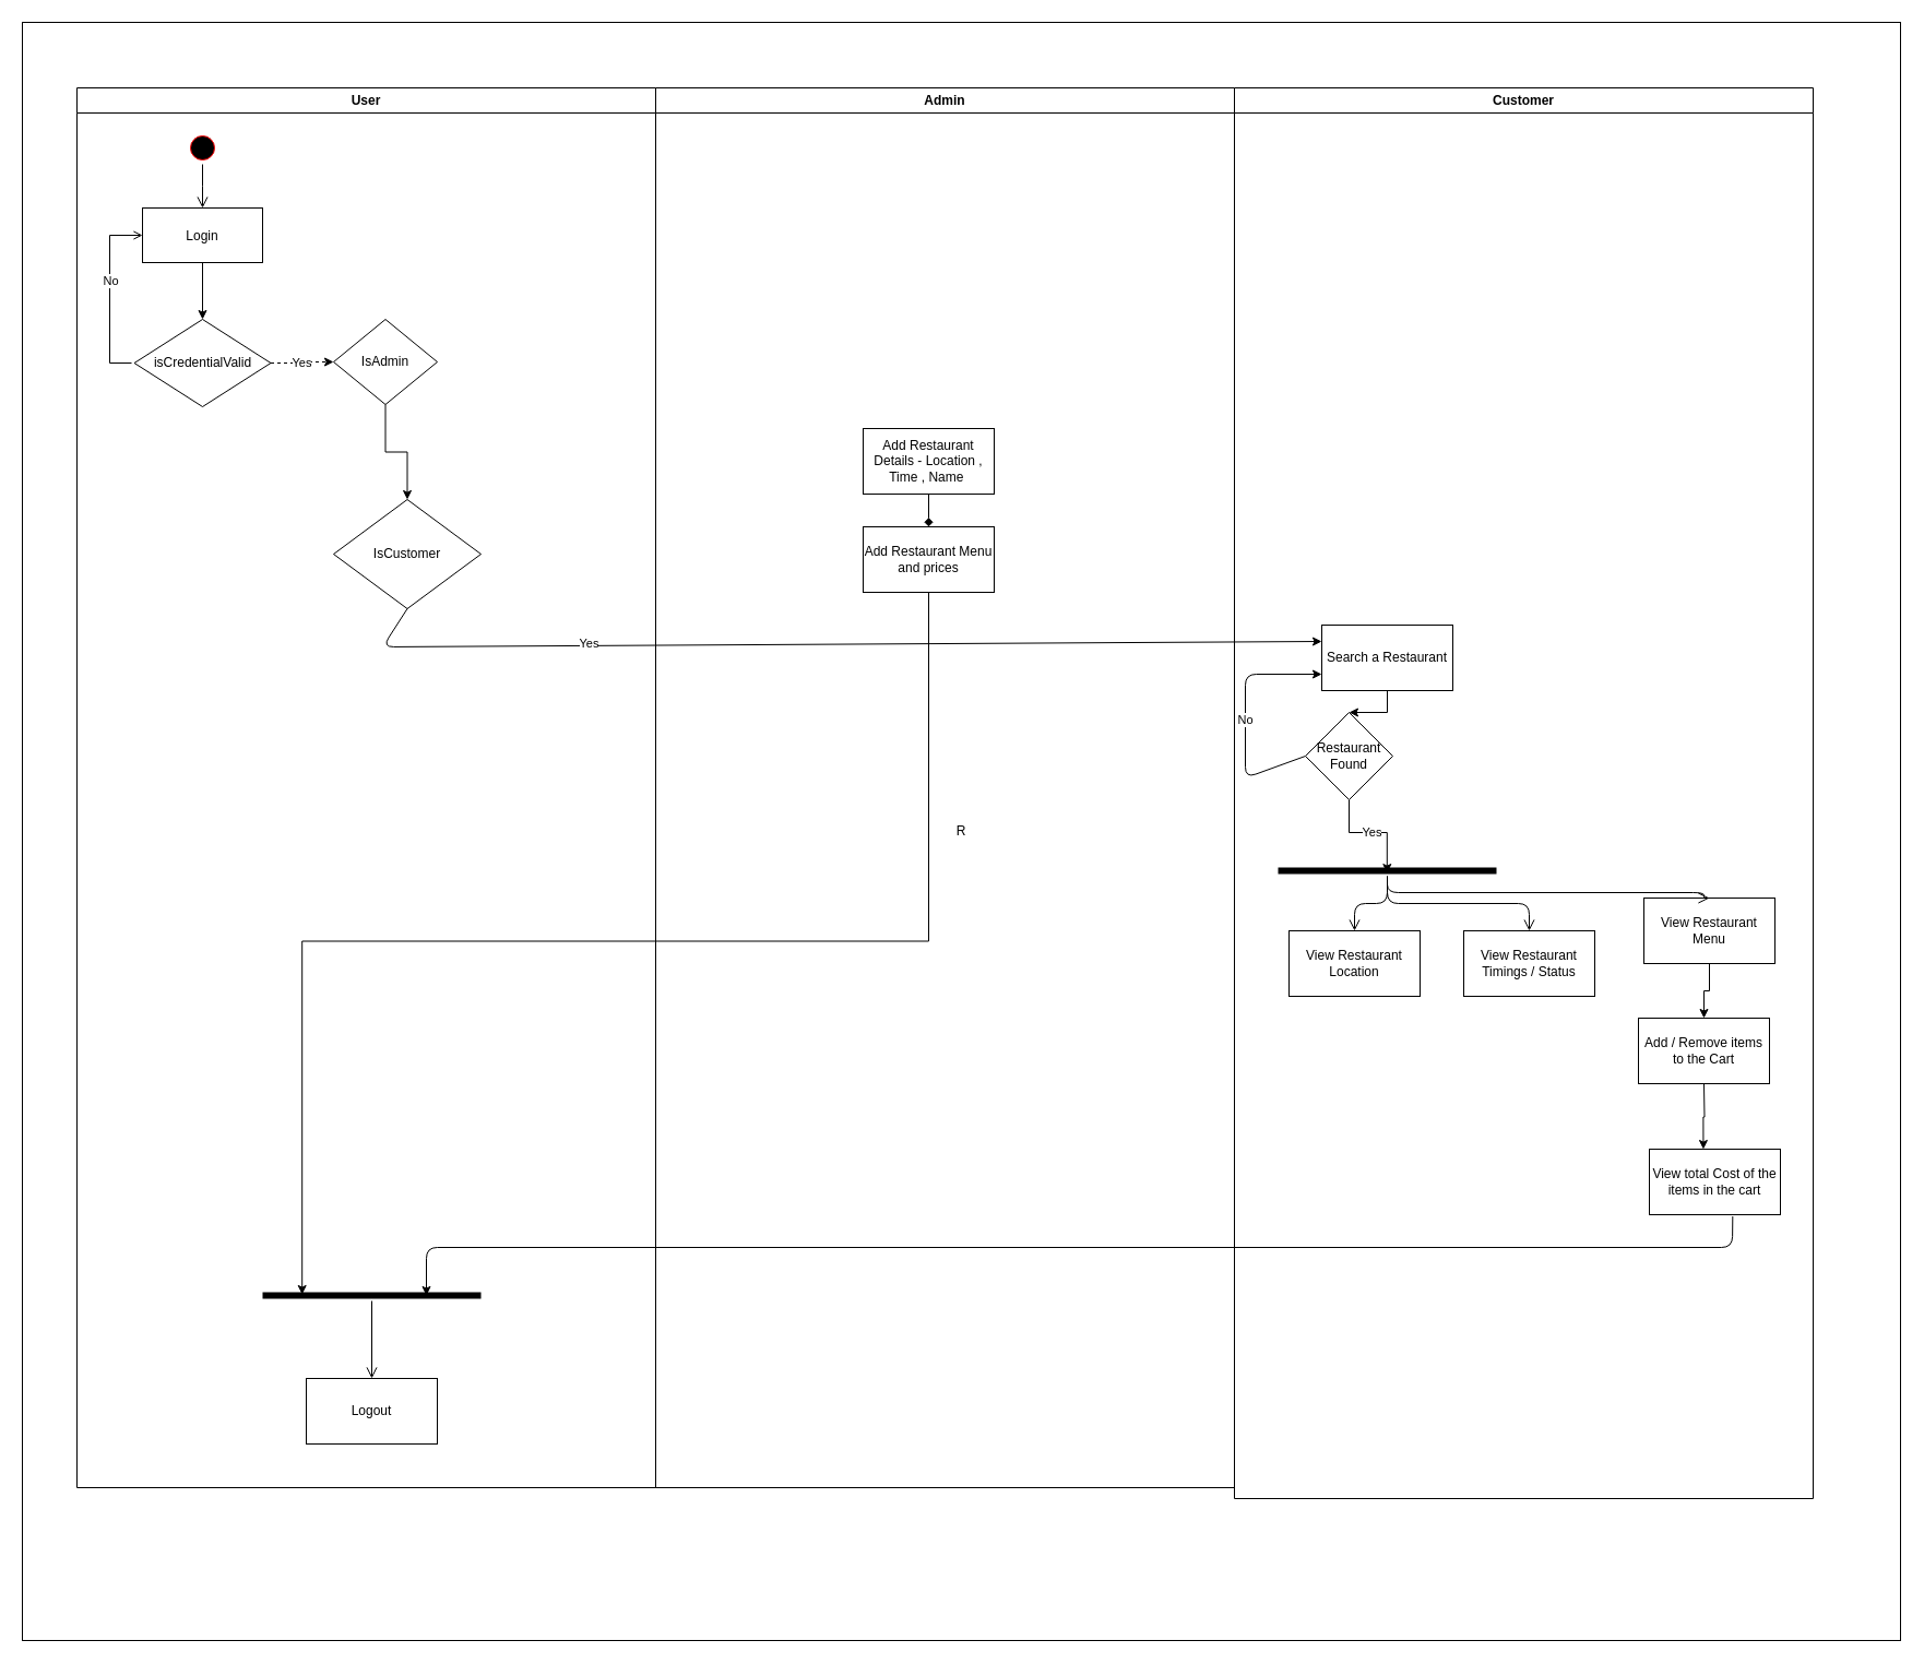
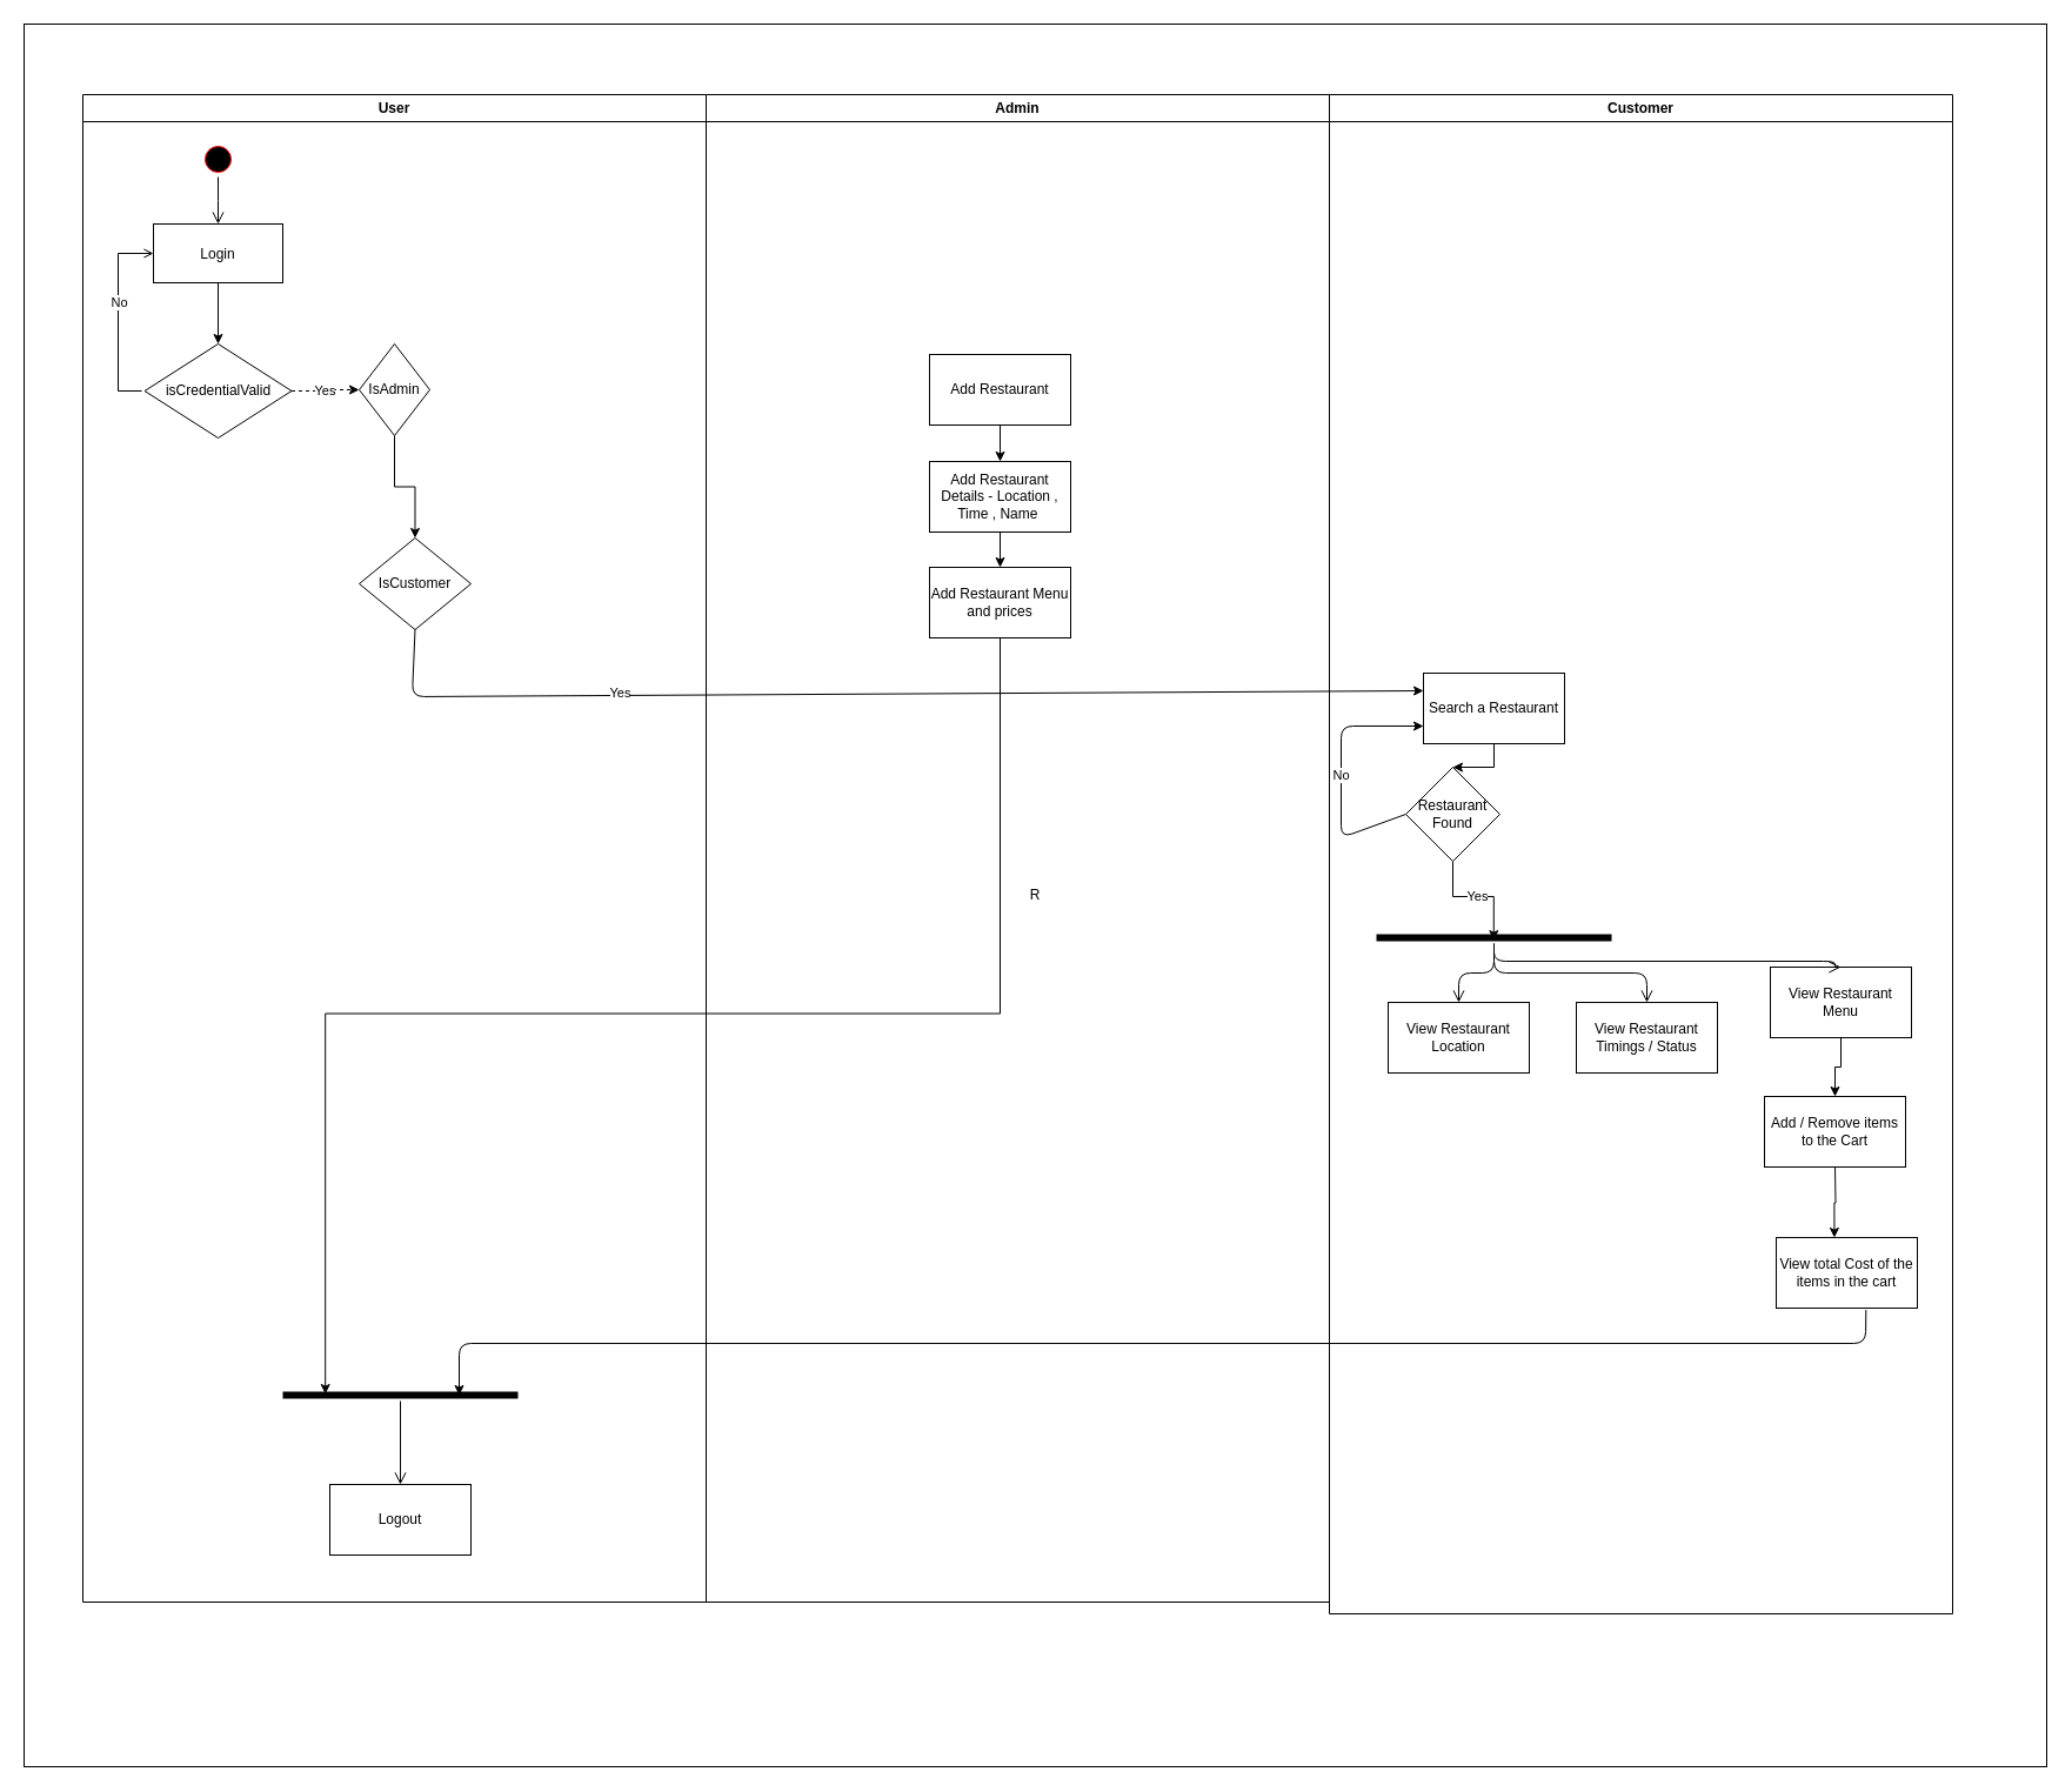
  <mxCell id="0" />
  <mxCell id="1" parent="0" />
  <mxCell id="2" value="R" style="rounded=0;whiteSpace=wrap;html=1;strokeColor=#000000;" vertex="1" parent="1"><mxGeometry x="20" y="20" width="1720" height="1482" as="geometry" /></mxCell>
  <mxCell id="3" value="User" style="swimlane;whiteSpace=wrap" parent="1" vertex="1"><mxGeometry x="70" y="80" width="530" height="1282" as="geometry" /></mxCell>
  <mxCell id="4" value="" style="ellipse;shape=startState;fillColor=#000000;strokeColor=#ff0000;" parent="3" vertex="1"><mxGeometry x="100" y="40" width="30" height="30" as="geometry" /></mxCell>
  <mxCell id="5" value="" style="edgeStyle=elbowEdgeStyle;elbow=horizontal;verticalAlign=bottom;endArrow=open;endSize=8;endFill=1;rounded=0" parent="3" source="4" target="7" edge="1"><mxGeometry x="100" y="40" as="geometry"><mxPoint x="115" y="110" as="targetPoint" /></mxGeometry></mxCell>
  <mxCell id="6" value="" style="edgeStyle=orthogonalEdgeStyle;rounded=0;orthogonalLoop=1;jettySize=auto;html=1;" edge="1" parent="3" source="7" target="11"><mxGeometry relative="1" as="geometry" /></mxCell>
  <mxCell id="7" value="Login" style="" parent="3" vertex="1"><mxGeometry x="60" y="110" width="110" height="50" as="geometry" /></mxCell>
  <mxCell id="8" value="" style="edgeStyle=elbowEdgeStyle;elbow=horizontal;endArrow=open;endFill=1;rounded=0" parent="3" target="7" edge="1"><mxGeometry width="100" height="100" relative="1" as="geometry"><mxPoint x="50" y="252" as="sourcePoint" /><mxPoint x="260" y="190" as="targetPoint" /><Array as="points"><mxPoint x="30" y="250" /></Array></mxGeometry></mxCell>
  <mxCell id="9" value="No" style="edgeLabel;html=1;align=center;verticalAlign=middle;resizable=0;points=[];" vertex="1" connectable="0" parent="8"><mxGeometry x="0.153" relative="1" as="geometry"><mxPoint as="offset" /></mxGeometry></mxCell>
  <mxCell id="10" value="Yes" style="edgeStyle=orthogonalEdgeStyle;rounded=0;orthogonalLoop=1;jettySize=auto;html=1;dashed=1;" edge="1" parent="3" source="11" target="13"><mxGeometry relative="1" as="geometry" /></mxCell>
  <mxCell id="11" value="isCredentialValid" style="rhombus;whiteSpace=wrap;html=1;" vertex="1" parent="3"><mxGeometry x="52.5" y="212" width="125" height="80" as="geometry" /></mxCell>
  <mxCell id="12" value="No" style="edgeStyle=orthogonalEdgeStyle;rounded=0;orthogonalLoop=1;jettySize=auto;html=1;entryX=0.5;entryY=0;entryDx=0;entryDy=0;" edge="1" parent="3" source="13" target="14"><mxGeometry x="1" y="40" relative="1" as="geometry"><mxPoint x="283" y="372" as="targetPoint" /><mxPoint x="-40" y="39" as="offset" /></mxGeometry></mxCell>
- <mxCell id="13" value="IsAdmin" style="rhombus;whiteSpace=wrap;html=1;" vertex="1" parent="3"><mxGeometry x="235" y="212" width="95" height="78" as="geometry" /></mxCell>
- <mxCell id="14" value="IsCustomer" style="rhombus;whiteSpace=wrap;html=1;" vertex="1" parent="3"><mxGeometry x="235" y="377" width="135" height="100" as="geometry" /></mxCell>
+ <mxCell id="13" value="IsAdmin" style="rhombus;whiteSpace=wrap;html=1;" vertex="1" parent="3"><mxGeometry x="235" y="212" width="60" height="78" as="geometry" /></mxCell>
+ <mxCell id="14" value="IsCustomer" style="rhombus;whiteSpace=wrap;html=1;" vertex="1" parent="3"><mxGeometry x="235" y="377" width="95" height="78" as="geometry" /></mxCell>
  <mxCell id="15" value="" style="shape=line;html=1;strokeWidth=6;" vertex="1" parent="3"><mxGeometry x="170" y="1101" width="200" height="10" as="geometry" /></mxCell>
  <mxCell id="16" value="Logout" style="rounded=0;whiteSpace=wrap;html=1;strokeColor=#000000;" vertex="1" parent="3"><mxGeometry x="210" y="1182" width="120" height="60" as="geometry" /></mxCell>
  <mxCell id="17" value="" style="edgeStyle=orthogonalEdgeStyle;html=1;verticalAlign=bottom;endArrow=open;endSize=8;" edge="1" source="15" parent="3" target="16"><mxGeometry relative="1" as="geometry"><mxPoint x="270" y="1062" as="targetPoint" /></mxGeometry></mxCell>
  <mxCell id="18" value="Admin" style="swimlane;whiteSpace=wrap" vertex="1" parent="1"><mxGeometry x="600" y="80" width="530" height="1282" as="geometry" /></mxCell>
- <mxCell id="21" value="" style="edgeStyle=orthogonalEdgeStyle;rounded=0;orthogonalLoop=1;jettySize=auto;html=1;strokeColor=#000000;endArrow=diamond;" edge="1" parent="18" source="22" target="23"><mxGeometry relative="1" as="geometry" /></mxCell>
+ <mxCell id="19" value="" style="edgeStyle=orthogonalEdgeStyle;rounded=0;orthogonalLoop=1;jettySize=auto;html=1;strokeColor=#000000;" edge="1" parent="18" source="20" target="22"><mxGeometry relative="1" as="geometry" /></mxCell>
+ <mxCell id="20" value="Add Restaurant" style="whiteSpace=wrap;html=1;" vertex="1" parent="18"><mxGeometry x="190" y="221" width="120" height="60" as="geometry" /></mxCell>
+ <mxCell id="21" value="" style="edgeStyle=orthogonalEdgeStyle;rounded=0;orthogonalLoop=1;jettySize=auto;html=1;strokeColor=#000000;" edge="1" parent="18" source="22" target="23"><mxGeometry relative="1" as="geometry" /></mxCell>
  <mxCell id="22" value="Add Restaurant Details - Location , Time , Name&amp;nbsp;" style="whiteSpace=wrap;html=1;" vertex="1" parent="18"><mxGeometry x="190" y="312" width="120" height="60" as="geometry" /></mxCell>
  <mxCell id="23" value="Add Restaurant Menu and prices&lt;br&gt;" style="whiteSpace=wrap;html=1;" vertex="1" parent="18"><mxGeometry x="190" y="402" width="120" height="60" as="geometry" /></mxCell>
  <mxCell id="24" value="Customer" style="swimlane;whiteSpace=wrap" vertex="1" parent="1"><mxGeometry x="1130" y="80" width="530" height="1292" as="geometry" /></mxCell>
  <mxCell id="25" value="" style="edgeStyle=orthogonalEdgeStyle;rounded=0;orthogonalLoop=1;jettySize=auto;html=1;" edge="1" parent="24" source="26" target="27"><mxGeometry relative="1" as="geometry" /></mxCell>
  <mxCell id="26" value="Search a Restaurant" style="whiteSpace=wrap;html=1;" vertex="1" parent="24"><mxGeometry x="80" y="492" width="120" height="60" as="geometry" /></mxCell>
  <mxCell id="27" value="Restaurant Found" style="rhombus;whiteSpace=wrap;html=1;" vertex="1" parent="24"><mxGeometry x="65" y="572" width="80" height="80" as="geometry" /></mxCell>
  <mxCell id="28" value="No" style="endArrow=classic;html=1;entryX=0;entryY=0.75;entryDx=0;entryDy=0;exitX=0;exitY=0.5;exitDx=0;exitDy=0;" edge="1" parent="24" source="27" target="26"><mxGeometry width="50" height="50" relative="1" as="geometry"><mxPoint x="150" y="552" as="sourcePoint" /><mxPoint x="955" y="192" as="targetPoint" /><Array as="points"><mxPoint x="10" y="632" /><mxPoint x="10" y="537" /></Array></mxGeometry></mxCell>
  <mxCell id="29" value="View Restaurant Location" style="whiteSpace=wrap;html=1;strokeColor=#000000;" vertex="1" parent="24"><mxGeometry x="50" y="772" width="120" height="60" as="geometry" /></mxCell>
  <mxCell id="30" value="View Restaurant Timings / Status" style="whiteSpace=wrap;html=1;strokeColor=#000000;" vertex="1" parent="24"><mxGeometry x="210" y="772" width="120" height="60" as="geometry" /></mxCell>
  <mxCell id="31" value="View Restaurant Menu" style="whiteSpace=wrap;html=1;strokeColor=#000000;" vertex="1" parent="24"><mxGeometry x="375" y="742" width="120" height="60" as="geometry" /></mxCell>
  <mxCell id="32" value="Add / Remove items to the Cart" style="whiteSpace=wrap;html=1;" vertex="1" parent="24"><mxGeometry x="370" y="852" width="120" height="60" as="geometry" /></mxCell>
  <mxCell id="33" value="" style="edgeStyle=orthogonalEdgeStyle;rounded=0;orthogonalLoop=1;jettySize=auto;html=1;strokeColor=#000000;" edge="1" parent="24" source="31" target="32"><mxGeometry relative="1" as="geometry" /></mxCell>
  <mxCell id="34" value="" style="shape=line;html=1;strokeWidth=6;" vertex="1" parent="24"><mxGeometry x="40" y="712" width="200" height="10" as="geometry" /></mxCell>
  <mxCell id="35" value="" style="edgeStyle=orthogonalEdgeStyle;html=1;verticalAlign=bottom;endArrow=open;endSize=8;entryX=0.5;entryY=0;entryDx=0;entryDy=0;" edge="1" source="34" parent="24" target="30"><mxGeometry relative="1" as="geometry"><mxPoint x="170" y="752" as="targetPoint" /></mxGeometry></mxCell>
  <mxCell id="36" value="" style="edgeStyle=orthogonalEdgeStyle;html=1;verticalAlign=bottom;endArrow=open;endSize=8;exitX=0.475;exitY=0.531;exitDx=0;exitDy=0;exitPerimeter=0;entryX=0.5;entryY=0;entryDx=0;entryDy=0;" edge="1" parent="24" target="31"><mxGeometry relative="1" as="geometry"><mxPoint x="430" y="757" as="targetPoint" /><mxPoint x="140" y="722.31" as="sourcePoint" /><Array as="points"><mxPoint x="140" y="737" /><mxPoint x="430" y="737" /></Array></mxGeometry></mxCell>
  <mxCell id="37" value="" style="edgeStyle=orthogonalEdgeStyle;html=1;verticalAlign=bottom;endArrow=open;endSize=8;entryX=0.5;entryY=0;entryDx=0;entryDy=0;" edge="1" parent="24" source="34" target="29"><mxGeometry relative="1" as="geometry"><mxPoint x="60" y="752" as="targetPoint" /><mxPoint x="210" y="728" as="sourcePoint" /></mxGeometry></mxCell>
  <mxCell id="38" value="Yes" style="edgeStyle=orthogonalEdgeStyle;rounded=0;orthogonalLoop=1;jettySize=auto;html=1;exitX=0.5;exitY=1;exitDx=0;exitDy=0;entryX=0.499;entryY=0.709;entryDx=0;entryDy=0;entryPerimeter=0;" edge="1" parent="24" source="27" target="34"><mxGeometry relative="1" as="geometry"><mxPoint x="330" y="572" as="sourcePoint" /><mxPoint x="330" y="632" as="targetPoint" /></mxGeometry></mxCell>
  <mxCell id="39" value="" style="endArrow=classic;html=1;strokeColor=#000000;exitX=0.5;exitY=1;exitDx=0;exitDy=0;entryX=0;entryY=0.25;entryDx=0;entryDy=0;" edge="1" parent="1" source="14" target="26"><mxGeometry width="50" height="50" relative="1" as="geometry"><mxPoint x="830" y="572" as="sourcePoint" /><mxPoint x="1170" y="572" as="targetPoint" /><Array as="points"><mxPoint x="350" y="592" /></Array></mxGeometry></mxCell>
  <mxCell id="40" value="Yes" style="edgeLabel;html=1;align=center;verticalAlign=middle;resizable=0;points=[];" vertex="1" connectable="0" parent="39"><mxGeometry x="-0.489" y="2" relative="1" as="geometry"><mxPoint as="offset" /></mxGeometry></mxCell>
  <mxCell id="41" style="edgeStyle=orthogonalEdgeStyle;rounded=0;orthogonalLoop=1;jettySize=auto;html=1;exitX=0.5;exitY=1;exitDx=0;exitDy=0;strokeColor=#000000;entryX=0.181;entryY=0.402;entryDx=0;entryDy=0;entryPerimeter=0;" edge="1" parent="1" source="23" target="15"><mxGeometry relative="1" as="geometry"><mxPoint x="240" y="702" as="targetPoint" /></mxGeometry></mxCell>
  <mxCell id="42" value="" style="endArrow=classic;html=1;strokeColor=#000000;entryX=0.75;entryY=0.5;entryDx=0;entryDy=0;entryPerimeter=0;exitX=0.636;exitY=1.026;exitDx=0;exitDy=0;exitPerimeter=0;" edge="1" parent="1" source="43" target="15"><mxGeometry width="50" height="50" relative="1" as="geometry"><mxPoint x="1530" y="1112" as="sourcePoint" /><mxPoint x="1070" y="1202" as="targetPoint" /><Array as="points"><mxPoint x="1586" y="1142" /><mxPoint x="390" y="1142" /></Array></mxGeometry></mxCell>
  <mxCell id="43" value="View total Cost of the items in the cart" style="whiteSpace=wrap;html=1;" vertex="1" parent="1"><mxGeometry x="1510" y="1052" width="120" height="60" as="geometry" /></mxCell>
  <mxCell id="44" value="" style="edgeStyle=orthogonalEdgeStyle;rounded=0;orthogonalLoop=1;jettySize=auto;html=1;strokeColor=#000000;entryX=0.412;entryY=0;entryDx=0;entryDy=0;entryPerimeter=0;" edge="1" parent="1" target="43"><mxGeometry relative="1" as="geometry"><mxPoint x="1560" y="992" as="sourcePoint" /><mxPoint x="1560" y="1042" as="targetPoint" /></mxGeometry></mxCell>
